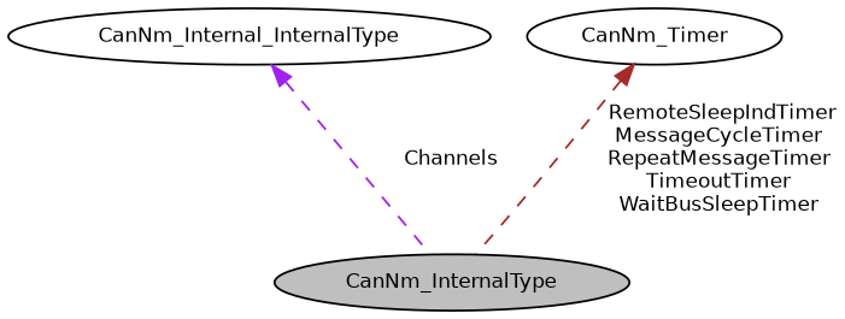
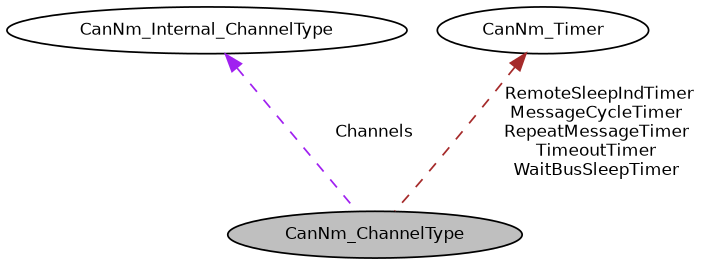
  digraph {
    node [color=black fillcolor=white fontname=Helvetica fontsize=10 shape=ellipse style=filled]
    edge [dir=back fontname=Helvetica fontsize=10 labelfontname=Helvetica labelfontsize=10 style=dashed]
-   n1 [fillcolor=grey75 fontcolor=black height=0.2 label=CanNm_InternalType width=0.4]
-   n2 [height=0.2 label=CanNm_Internal_InternalType width=0.4]
+   n1 [fillcolor=grey75 fontcolor=black height=0.2 label=CanNm_ChannelType width=0.4]
+   n2 [height=0.2 label=CanNm_Internal_ChannelType width=0.4]
    n3 [height=0.2 label=CanNm_Timer width=0.4]
    n2 -> n1 [color=purple label=" Channels"]
    n3 -> n1 [color=brown label=" RemoteSleepIndTimer\nMessageCycleTimer\nRepeatMessageTimer\nTimeoutTimer\nWaitBusSleepTimer"]
  }
